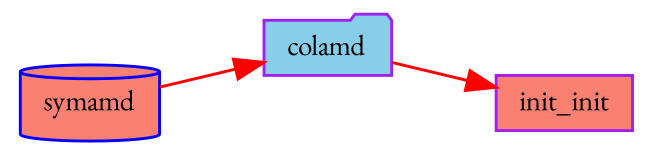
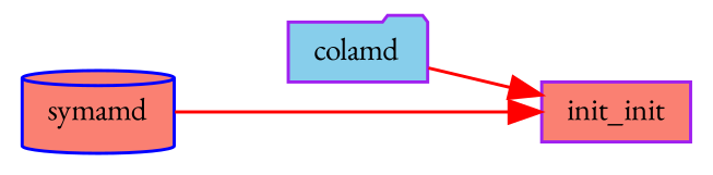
  digraph {
    fontname="EB Garamond"
    rankdir=RL
    node [color=purple fillcolor=salmon fontname="EB Garamond" fontsize=10 style=filled]
    edge [color=red dir=back fontname="EB Garamond" fontsize=10 labelfontname=Helvetica labelfontsize=10 style=solid]
    n1 [fontcolor=black height=0.2 label=init_init shape=box width=0.4]
    n2 [fillcolor=skyblue height=0.2 label=colamd shape=folder width=0.4]
    n3 [color=blue height=0.2 label=symamd shape=cylinder width=0.4]
    n1 -> n2
-   n2 -> n3
+   n1 -> n3
  }
